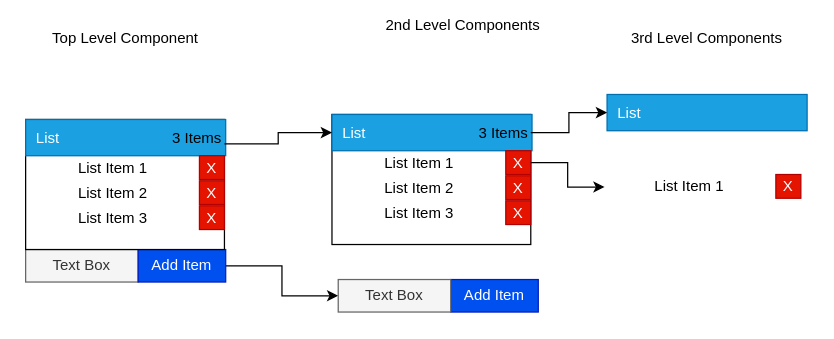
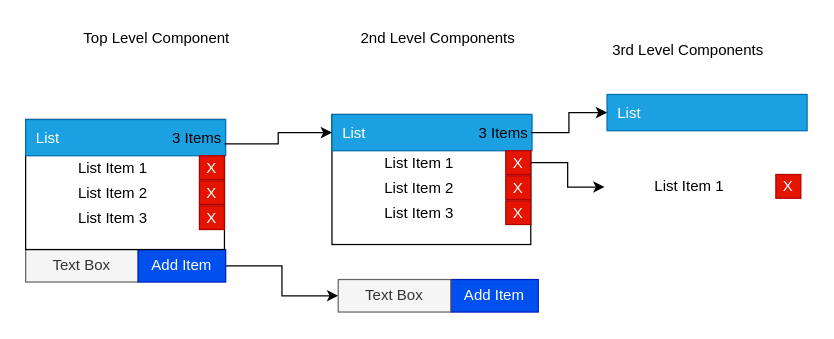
  <mxCell id="0" />
  <mxCell id="1" parent="0" />
  <mxCell id="2" style="edgeStyle=orthogonalEdgeStyle;rounded=0;orthogonalLoop=1;jettySize=auto;html=1;exitX=1;exitY=0.5;exitDx=0;exitDy=0;entryX=0;entryY=0.5;entryDx=0;entryDy=0;" edge="1" parent="1" source="9" target="5"><mxGeometry relative="1" as="geometry" /></mxCell>
  <mxCell id="3" value="" style="group" vertex="1" connectable="0" parent="1"><mxGeometry x="270" y="223" width="160" height="26" as="geometry" /></mxCell>
  <mxCell id="4" value="Add Item" style="rounded=0;whiteSpace=wrap;html=1;fillColor=#0050ef;strokeColor=#001DBC;fontColor=#ffffff;" vertex="1" parent="3"><mxGeometry x="90" width="70" height="26" as="geometry" /></mxCell>
  <mxCell id="5" value="Text Box" style="rounded=0;whiteSpace=wrap;html=1;fillColor=#f5f5f5;strokeColor=#666666;fontColor=#333333;" vertex="1" parent="3"><mxGeometry width="90" height="26" as="geometry" /></mxCell>
- <mxCell id="6" value="Top Level Component" style="text;html=1;strokeColor=none;fillColor=none;align=center;verticalAlign=middle;whiteSpace=wrap;rounded=0;" vertex="1" parent="1"><mxGeometry x="40" y="20" width="120" height="20" as="geometry" /></mxCell>
- <mxCell id="7" value="2nd Level Components" style="text;html=1;strokeColor=none;fillColor=none;align=center;verticalAlign=middle;whiteSpace=wrap;rounded=0;" vertex="1" parent="1"><mxGeometry x="305" y="10" width="130" height="20" as="geometry" /></mxCell>
+ <mxCell id="6" value="Top Level Component" style="text;html=1;strokeColor=none;fillColor=none;align=center;verticalAlign=middle;whiteSpace=wrap;rounded=0;" vertex="1" parent="1"><mxGeometry x="65" y="20" width="120" height="20" as="geometry" /></mxCell>
+ <mxCell id="7" value="2nd Level Components" style="text;html=1;strokeColor=none;fillColor=none;align=center;verticalAlign=middle;whiteSpace=wrap;rounded=0;" vertex="1" parent="1"><mxGeometry x="285" y="20" width="130" height="20" as="geometry" /></mxCell>
  <mxCell id="8" value="Text Box" style="rounded=0;whiteSpace=wrap;html=1;fillColor=#f5f5f5;strokeColor=#666666;fontColor=#333333;" vertex="1" parent="1"><mxGeometry x="20" y="199" width="90" height="26" as="geometry" /></mxCell>
  <mxCell id="9" value="Add Item" style="rounded=0;whiteSpace=wrap;html=1;fillColor=#0050ef;strokeColor=#001DBC;fontColor=#ffffff;" vertex="1" parent="1"><mxGeometry x="110" y="199" width="70" height="26" as="geometry" /></mxCell>
  <mxCell id="10" value="" style="group" vertex="1" connectable="0" parent="1"><mxGeometry x="20" y="95" width="160" height="104" as="geometry" /></mxCell>
  <mxCell id="11" value="" style="rounded=0;whiteSpace=wrap;html=1;" vertex="1" parent="10"><mxGeometry width="159" height="104" as="geometry" /></mxCell>
  <mxCell id="12" value="&amp;nbsp; List" style="rounded=0;whiteSpace=wrap;html=1;fillColor=#1ba1e2;strokeColor=#006EAF;fontColor=#ffffff;align=left;" vertex="1" parent="10"><mxGeometry width="160" height="29" as="geometry" /></mxCell>
  <mxCell id="13" value="" style="group" vertex="1" connectable="0" parent="10"><mxGeometry x="2" y="29" width="157" height="20" as="geometry" /></mxCell>
  <mxCell id="14" value="List Item 1" style="text;html=1;strokeColor=none;fillColor=none;align=center;verticalAlign=middle;whiteSpace=wrap;rounded=0;" vertex="1" parent="13"><mxGeometry width="136" height="20" as="geometry" /></mxCell>
  <mxCell id="15" value="X" style="rounded=0;whiteSpace=wrap;html=1;fillColor=#e51400;strokeColor=#B20000;fontColor=#ffffff;" vertex="1" parent="13"><mxGeometry x="137" width="20" height="19" as="geometry" /></mxCell>
  <mxCell id="16" value="" style="group" vertex="1" connectable="0" parent="10"><mxGeometry x="2" y="49" width="157" height="20" as="geometry" /></mxCell>
  <mxCell id="17" value="" style="group" vertex="1" connectable="0" parent="16"><mxGeometry width="157" height="20" as="geometry" /></mxCell>
  <mxCell id="18" value="List Item 2" style="text;html=1;strokeColor=none;fillColor=none;align=center;verticalAlign=middle;whiteSpace=wrap;rounded=0;" vertex="1" parent="17"><mxGeometry width="136" height="20" as="geometry" /></mxCell>
  <mxCell id="19" value="X" style="rounded=0;whiteSpace=wrap;html=1;fillColor=#e51400;strokeColor=#B20000;fontColor=#ffffff;" vertex="1" parent="17"><mxGeometry x="137" width="20" height="19" as="geometry" /></mxCell>
  <mxCell id="20" value="" style="group" vertex="1" connectable="0" parent="16"><mxGeometry y="20" width="157" height="20" as="geometry" /></mxCell>
  <mxCell id="21" value="List Item 3" style="text;html=1;strokeColor=none;fillColor=none;align=center;verticalAlign=middle;whiteSpace=wrap;rounded=0;" vertex="1" parent="20"><mxGeometry width="136" height="20" as="geometry" /></mxCell>
  <mxCell id="22" value="X" style="rounded=0;whiteSpace=wrap;html=1;fillColor=#e51400;strokeColor=#B20000;fontColor=#ffffff;" vertex="1" parent="20"><mxGeometry x="137" width="20" height="19" as="geometry" /></mxCell>
  <mxCell id="23" value="3 Items" style="text;html=1;strokeColor=none;fillColor=none;align=right;verticalAlign=middle;whiteSpace=wrap;rounded=0;" vertex="1" parent="10"><mxGeometry x="105" y="4.5" width="54" height="20" as="geometry" /></mxCell>
  <mxCell id="24" value="" style="group" vertex="1" connectable="0" parent="1"><mxGeometry x="265" y="91" width="160" height="104" as="geometry" /></mxCell>
  <mxCell id="25" value="" style="rounded=0;whiteSpace=wrap;html=1;" vertex="1" parent="24"><mxGeometry width="159" height="104" as="geometry" /></mxCell>
  <mxCell id="26" value="&amp;nbsp; List" style="rounded=0;whiteSpace=wrap;html=1;fillColor=#1ba1e2;strokeColor=#006EAF;fontColor=#ffffff;align=left;" vertex="1" parent="24"><mxGeometry width="160" height="29" as="geometry" /></mxCell>
  <mxCell id="27" value="" style="group" vertex="1" connectable="0" parent="24"><mxGeometry x="2" y="29" width="157" height="20" as="geometry" /></mxCell>
  <mxCell id="28" value="List Item 1" style="text;html=1;strokeColor=none;fillColor=none;align=center;verticalAlign=middle;whiteSpace=wrap;rounded=0;" vertex="1" parent="27"><mxGeometry width="136" height="20" as="geometry" /></mxCell>
  <mxCell id="29" value="X" style="rounded=0;whiteSpace=wrap;html=1;fillColor=#e51400;strokeColor=#B20000;fontColor=#ffffff;" vertex="1" parent="27"><mxGeometry x="137" width="20" height="19" as="geometry" /></mxCell>
  <mxCell id="30" value="" style="group" vertex="1" connectable="0" parent="24"><mxGeometry x="2" y="49" width="157" height="20" as="geometry" /></mxCell>
  <mxCell id="31" value="" style="group" vertex="1" connectable="0" parent="30"><mxGeometry width="157" height="20" as="geometry" /></mxCell>
  <mxCell id="32" value="List Item 2" style="text;html=1;strokeColor=none;fillColor=none;align=center;verticalAlign=middle;whiteSpace=wrap;rounded=0;" vertex="1" parent="31"><mxGeometry width="136" height="20" as="geometry" /></mxCell>
  <mxCell id="33" value="X" style="rounded=0;whiteSpace=wrap;html=1;fillColor=#e51400;strokeColor=#B20000;fontColor=#ffffff;" vertex="1" parent="31"><mxGeometry x="137" width="20" height="19" as="geometry" /></mxCell>
  <mxCell id="34" value="" style="group" vertex="1" connectable="0" parent="30"><mxGeometry y="20" width="157" height="20" as="geometry" /></mxCell>
  <mxCell id="35" value="List Item 3" style="text;html=1;strokeColor=none;fillColor=none;align=center;verticalAlign=middle;whiteSpace=wrap;rounded=0;" vertex="1" parent="34"><mxGeometry width="136" height="20" as="geometry" /></mxCell>
  <mxCell id="36" value="X" style="rounded=0;whiteSpace=wrap;html=1;fillColor=#e51400;strokeColor=#B20000;fontColor=#ffffff;" vertex="1" parent="34"><mxGeometry x="137" width="20" height="19" as="geometry" /></mxCell>
  <mxCell id="37" value="3 Items" style="text;html=1;strokeColor=none;fillColor=none;align=right;verticalAlign=middle;whiteSpace=wrap;rounded=0;" vertex="1" parent="24"><mxGeometry x="105" y="4.5" width="54" height="20" as="geometry" /></mxCell>
  <mxCell id="38" value="" style="group" vertex="1" connectable="0" parent="24"><mxGeometry x="218" y="48" width="157" height="20" as="geometry" /></mxCell>
  <mxCell id="39" value="List Item 1" style="text;html=1;strokeColor=none;fillColor=none;align=center;verticalAlign=middle;whiteSpace=wrap;rounded=0;" vertex="1" parent="38"><mxGeometry width="136" height="20" as="geometry" /></mxCell>
  <mxCell id="40" value="X" style="rounded=0;whiteSpace=wrap;html=1;fillColor=#e51400;strokeColor=#B20000;fontColor=#ffffff;" vertex="1" parent="38"><mxGeometry x="137" width="20" height="19" as="geometry" /></mxCell>
  <mxCell id="41" style="edgeStyle=orthogonalEdgeStyle;rounded=0;orthogonalLoop=1;jettySize=auto;html=1;exitX=1;exitY=0.5;exitDx=0;exitDy=0;entryX=0;entryY=0.5;entryDx=0;entryDy=0;" edge="1" parent="24" source="29" target="39"><mxGeometry relative="1" as="geometry" /></mxCell>
  <mxCell id="42" style="edgeStyle=orthogonalEdgeStyle;rounded=0;orthogonalLoop=1;jettySize=auto;html=1;exitX=1;exitY=0.75;exitDx=0;exitDy=0;entryX=0;entryY=0.5;entryDx=0;entryDy=0;" edge="1" parent="1" source="23" target="26"><mxGeometry relative="1" as="geometry" /></mxCell>
  <mxCell id="43" value="&amp;nbsp; List" style="rounded=0;whiteSpace=wrap;html=1;fillColor=#1ba1e2;strokeColor=#006EAF;fontColor=#ffffff;align=left;" vertex="1" parent="1"><mxGeometry x="485" y="75" width="160" height="29" as="geometry" /></mxCell>
  <mxCell id="44" style="edgeStyle=orthogonalEdgeStyle;rounded=0;orthogonalLoop=1;jettySize=auto;html=1;exitX=1;exitY=0.5;exitDx=0;exitDy=0;entryX=0;entryY=0.5;entryDx=0;entryDy=0;" edge="1" parent="1" source="37" target="43"><mxGeometry relative="1" as="geometry" /></mxCell>
- <mxCell id="45" value="3rd Level Components" style="text;html=1;strokeColor=none;fillColor=none;align=center;verticalAlign=middle;whiteSpace=wrap;rounded=0;" vertex="1" parent="1"><mxGeometry x="500" y="20" width="130" height="20" as="geometry" /></mxCell>
+ <mxCell id="45" value="3rd Level Components" style="text;html=1;strokeColor=none;fillColor=none;align=center;verticalAlign=middle;whiteSpace=wrap;rounded=0;" vertex="1" parent="1"><mxGeometry x="485" y="30" width="130" height="20" as="geometry" /></mxCell>
